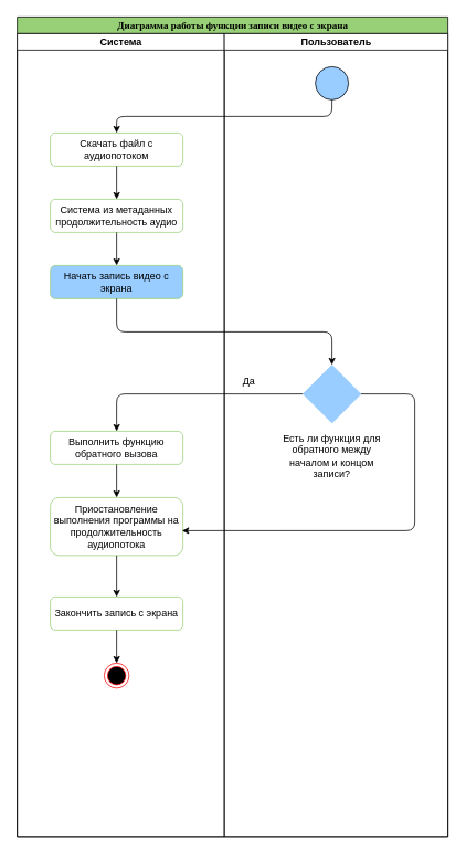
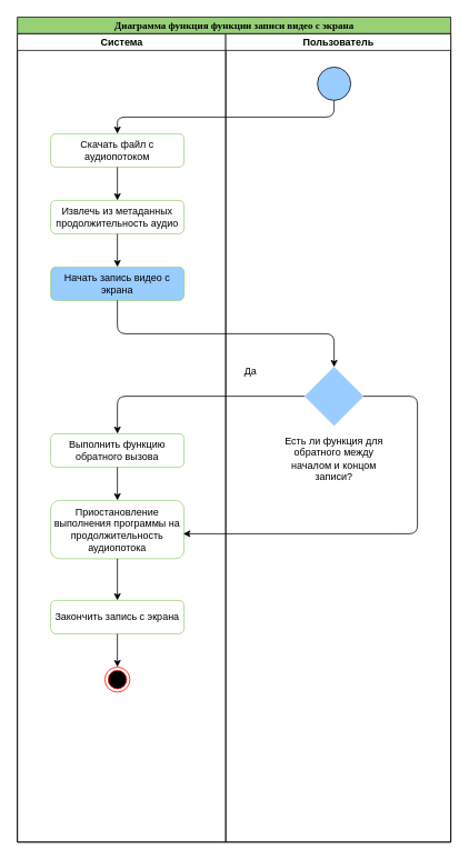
  <mxCell id="0" />
  <mxCell id="1" parent="0" />
- <mxCell id="2" value="Диаграмма работы функции записи видео с экрана" style="swimlane;html=1;childLayout=stackLayout;startSize=20;rounded=0;shadow=0;comic=0;labelBackgroundColor=none;strokeWidth=1;fontFamily=Verdana;fontSize=12;align=center;fillColor=#97D077;" parent="1" vertex="1"><mxGeometry x="20" y="20" width="520" height="990" as="geometry" /></mxCell>
+ <mxCell id="2" value="Диаграмма функция функции записи видео с экрана" style="swimlane;html=1;childLayout=stackLayout;startSize=20;rounded=0;shadow=0;comic=0;labelBackgroundColor=none;strokeWidth=1;fontFamily=Verdana;fontSize=12;align=center;fillColor=#97D077;" parent="1" vertex="1"><mxGeometry x="20" y="20" width="520" height="990" as="geometry" /></mxCell>
  <mxCell id="3" value="Система" style="swimlane;html=1;startSize=20;fillColor=#FFFFFF;" parent="2" vertex="1"><mxGeometry y="20" width="250" height="970" as="geometry" /></mxCell>
  <mxCell id="4" value="Скачать файл с аудиопотоком" style="rounded=1;whiteSpace=wrap;html=1;shadow=0;strokeColor=#97D077;" vertex="1" parent="3"><mxGeometry x="40" y="120" width="160" height="40" as="geometry" /></mxCell>
- <mxCell id="5" value="Система из метаданных продолжительность аудио" style="rounded=1;whiteSpace=wrap;html=1;shadow=0;strokeColor=#97D077;" vertex="1" parent="3"><mxGeometry x="40" y="200" width="160" height="40" as="geometry" /></mxCell>
+ <mxCell id="5" value="Извлечь из метаданных продолжительность аудио" style="rounded=1;whiteSpace=wrap;html=1;shadow=0;strokeColor=#97D077;" vertex="1" parent="3"><mxGeometry x="40" y="200" width="160" height="40" as="geometry" /></mxCell>
  <mxCell id="6" value="Начать запись видео с экрана" style="rounded=1;whiteSpace=wrap;html=1;shadow=0;strokeColor=#97D077;fillColor=#99ccff;" vertex="1" parent="3"><mxGeometry x="40" y="280" width="160" height="40" as="geometry" /></mxCell>
  <mxCell id="7" value="" style="endArrow=classic;html=1;exitX=0;exitY=0.5;exitDx=0;exitDy=0;" edge="1" parent="3" source="16"><mxGeometry width="50" height="50" relative="1" as="geometry"><mxPoint x="120" y="490" as="sourcePoint" /><mxPoint x="120" y="480" as="targetPoint" /><Array as="points"><mxPoint x="120" y="435" /></Array></mxGeometry></mxCell>
  <mxCell id="8" value="Выполнить функцию обратного вызова" style="rounded=1;whiteSpace=wrap;html=1;shadow=0;strokeColor=#97D077;fillColor=#FFFFFF;" vertex="1" parent="3"><mxGeometry x="40" y="480" width="160" height="40" as="geometry" /></mxCell>
  <mxCell id="9" value="Приостановление выполнения программы на продолжительность аудиопотока" style="rounded=1;whiteSpace=wrap;html=1;shadow=0;strokeColor=#97D077;fillColor=#FFFFFF;" vertex="1" parent="3"><mxGeometry x="40" y="560" width="160" height="70" as="geometry" /></mxCell>
  <mxCell id="10" value="" style="endArrow=classic;html=1;exitX=0.5;exitY=1;exitDx=0;exitDy=0;" edge="1" parent="3" source="9"><mxGeometry width="50" height="50" relative="1" as="geometry"><mxPoint x="100" y="710" as="sourcePoint" /><mxPoint x="120" y="680" as="targetPoint" /></mxGeometry></mxCell>
  <mxCell id="11" value="Закончить запись с экрана" style="rounded=1;whiteSpace=wrap;html=1;shadow=0;strokeColor=#97D077;fillColor=#FFFFFF;" vertex="1" parent="3"><mxGeometry x="40" y="680" width="160" height="40" as="geometry" /></mxCell>
  <mxCell id="12" value="" style="ellipse;html=1;shape=endState;fillColor=#000000;strokeColor=#ff0000;shadow=0;" vertex="1" parent="3"><mxGeometry x="105" y="760" width="30" height="30" as="geometry" /></mxCell>
  <mxCell id="13" value="" style="endArrow=classic;html=1;exitX=0.5;exitY=1;exitDx=0;exitDy=0;entryX=0.5;entryY=0;entryDx=0;entryDy=0;" edge="1" parent="3" source="11" target="12"><mxGeometry width="50" height="50" relative="1" as="geometry"><mxPoint x="170" y="780" as="sourcePoint" /><mxPoint x="220" y="730" as="targetPoint" /></mxGeometry></mxCell>
  <mxCell id="14" value="Пользователь" style="swimlane;html=1;startSize=20;" parent="2" vertex="1"><mxGeometry x="250" y="20" width="270" height="970" as="geometry" /></mxCell>
  <mxCell id="15" value="" style="ellipse;whiteSpace=wrap;html=1;aspect=fixed;fillColor=#99CCFF;" vertex="1" parent="14"><mxGeometry x="110" y="40" width="40" height="40" as="geometry" /></mxCell>
  <mxCell id="16" value="" style="rhombus;whiteSpace=wrap;html=1;shadow=0;strokeColor=#99CCFF;fillColor=#99CCFF;" vertex="1" parent="14"><mxGeometry x="95" y="400" width="70" height="70" as="geometry" /></mxCell>
  <mxCell id="17" value="Есть ли функция для обратного между началом и концом записи?" style="text;html=1;strokeColor=none;fillColor=none;align=center;verticalAlign=middle;whiteSpace=wrap;rounded=0;shadow=0;" vertex="1" parent="14"><mxGeometry x="65" y="480" width="130" height="60" as="geometry" /></mxCell>
- <mxCell id="18" value="Да" style="text;html=1;strokeColor=none;fillColor=none;align=center;verticalAlign=middle;whiteSpace=wrap;rounded=0;shadow=0;" vertex="1" parent="14"><mxGeometry x="10" y="410" width="40" height="20" as="geometry" /></mxCell>
+ <mxCell id="18" value="Да" style="text;html=1;strokeColor=none;fillColor=none;align=center;verticalAlign=middle;whiteSpace=wrap;rounded=0;shadow=0;" vertex="1" parent="14"><mxGeometry x="10" y="395" width="40" height="20" as="geometry" /></mxCell>
  <mxCell id="19" value="" style="endArrow=classic;html=1;exitX=0.5;exitY=1;exitDx=0;exitDy=0;entryX=0.5;entryY=0;entryDx=0;entryDy=0;" edge="1" parent="2" source="15" target="4"><mxGeometry width="50" height="50" relative="1" as="geometry"><mxPoint x="360" y="290" as="sourcePoint" /><mxPoint x="380" y="180" as="targetPoint" /><Array as="points"><mxPoint x="380" y="120" /><mxPoint x="120" y="120" /></Array></mxGeometry></mxCell>
  <mxCell id="20" value="" style="endArrow=classic;html=1;exitX=1;exitY=0.5;exitDx=0;exitDy=0;entryX=0.994;entryY=0.572;entryDx=0;entryDy=0;entryPerimeter=0;" edge="1" parent="2" source="16" target="9"><mxGeometry width="50" height="50" relative="1" as="geometry"><mxPoint x="460" y="610" as="sourcePoint" /><mxPoint x="480" y="650" as="targetPoint" /><Array as="points"><mxPoint x="480" y="455" /><mxPoint x="480" y="620" /></Array></mxGeometry></mxCell>
  <mxCell id="21" value="" style="endArrow=classic;html=1;exitX=0.5;exitY=1;exitDx=0;exitDy=0;" edge="1" parent="1" source="4"><mxGeometry width="50" height="50" relative="1" as="geometry"><mxPoint x="380" y="300" as="sourcePoint" /><mxPoint x="140" y="240" as="targetPoint" /></mxGeometry></mxCell>
  <mxCell id="22" value="" style="endArrow=classic;html=1;exitX=0.5;exitY=1;exitDx=0;exitDy=0;" edge="1" parent="1" source="5"><mxGeometry width="50" height="50" relative="1" as="geometry"><mxPoint x="140" y="290" as="sourcePoint" /><mxPoint x="140" y="320" as="targetPoint" /></mxGeometry></mxCell>
  <mxCell id="23" value="" style="endArrow=classic;html=1;exitX=0.5;exitY=1;exitDx=0;exitDy=0;" edge="1" parent="1" source="6"><mxGeometry width="50" height="50" relative="1" as="geometry"><mxPoint x="260" y="360" as="sourcePoint" /><mxPoint x="400" y="440" as="targetPoint" /><Array as="points"><mxPoint x="140" y="400" /><mxPoint x="400" y="400" /></Array></mxGeometry></mxCell>
  <mxCell id="24" value="" style="endArrow=classic;html=1;exitX=0.5;exitY=1;exitDx=0;exitDy=0;" edge="1" parent="1" source="8"><mxGeometry width="50" height="50" relative="1" as="geometry"><mxPoint x="140" y="650" as="sourcePoint" /><mxPoint x="140" y="600" as="targetPoint" /></mxGeometry></mxCell>
